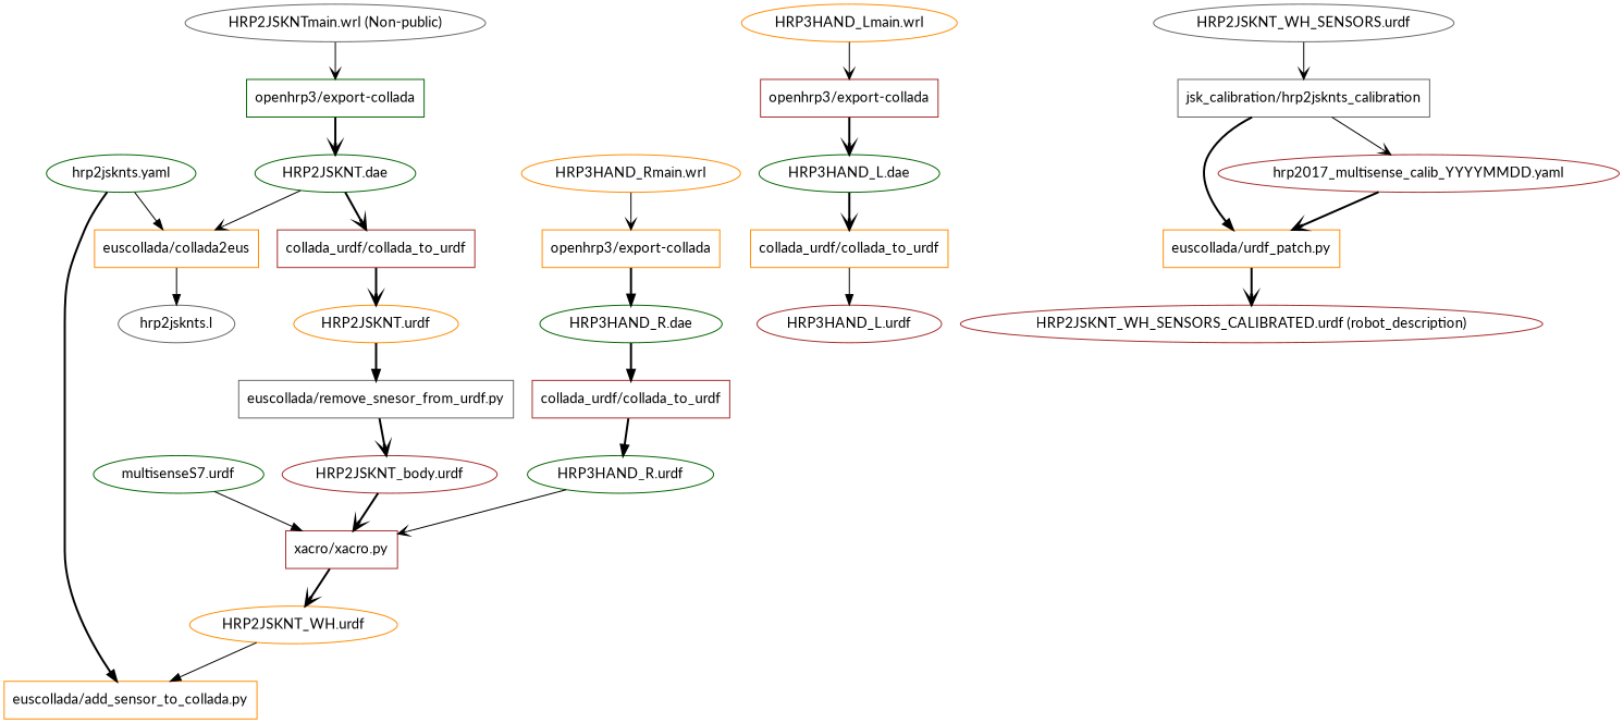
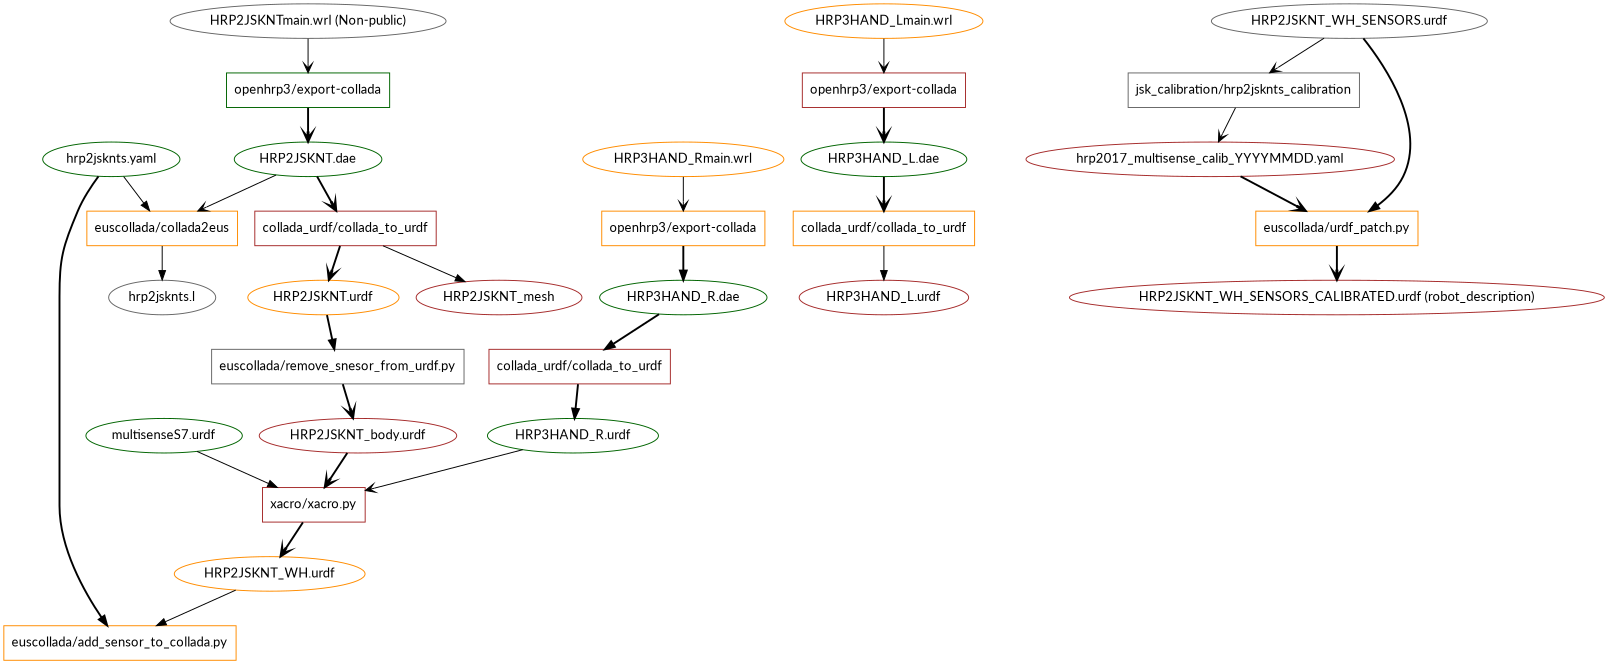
  digraph {
    fontname=Lato
    node [color=darkorange fontname=Lato]
    edge [arrowhead=vee fontname=Lato style=bold]
    n1 [color=darkgreen label="openhrp3/export-collada" shape=box]
    "HRP2JSKNT.dae" [color=darkgreen]
    n3 [label="euscollada/collada2eus" shape=box]
    n4 [color=brown label="collada_urdf/collada_to_urdf" shape=box]
    n5 [color=brown label="openhrp3/export-collada" shape=box]
    "HRP3HAND_L.dae" [color=darkgreen]
    n7 [label="collada_urdf/collada_to_urdf" shape=box]
    n8 [label="openhrp3/export-collada" shape=box]
    "HRP3HAND_R.dae" [color=darkgreen]
    n10 [color=brown label="collada_urdf/collada_to_urdf" shape=box]
    n11 [color=gray40 label="hrp2jsknts.l"]
+   n12 [color=brown label=HRP2JSKNT_mesh]
    "HRP2JSKNT.urdf"
    n14 [color=gray40 label="euscollada/remove_snesor_from_urdf.py" shape=box]
    "HRP3HAND_L.urdf" [color=brown]
    "HRP3HAND_R.urdf" [color=darkgreen]
    n17 [color=brown label="xacro/xacro.py" shape=box]
    "HRP2JSKNT_body.urdf" [color=brown]
    n19 [label="euscollada/add_sensor_to_collada.py" shape=box]
    "HRP2JSKNT_WH_SENSORS.urdf" [color=gray40]
    n21 [color=gray40 label="jsk_calibration/hrp2jsknts_calibration" shape=box]
    n22 [label="euscollada/urdf_patch.py" shape=box]
    "HRP2JSKNT_WH.urdf"
    "hrp2017_multisense_calib_YYYYMMDD.yaml" [color=brown]
    n25 [color=brown label="HRP2JSKNT_WH_SENSORS_CALIBRATED.urdf (robot_description)"]
    n26 [color=gray40 label="HRP2JSKNTmain.wrl (Non-public)"]
    n27 [color=darkgreen label="hrp2jsknts.yaml"]
    n28 [label="HRP3HAND_Rmain.wrl"]
    n29 [label="HRP3HAND_Lmain.wrl"]
    n30 [color=darkgreen label="multisenseS7.urdf"]
    n1 -> "HRP2JSKNT.dae"
    "HRP2JSKNT.dae" -> n3 [style=solid]
    "HRP2JSKNT.dae" -> n4
    n3 -> n11 [arrowhead=normal style=solid]
+   n4 -> n12 [arrowhead=normal style=solid]
    n4 -> "HRP2JSKNT.urdf"
    n5 -> "HRP3HAND_L.dae"
    "HRP3HAND_L.dae" -> n7
    n7 -> "HRP3HAND_L.urdf" [arrowhead=normal style=solid]
    n8 -> "HRP3HAND_R.dae" [arrowhead=normal]
    "HRP3HAND_R.dae" -> n10 [arrowhead=normal]
    n10 -> "HRP3HAND_R.urdf" [arrowhead=normal]
    "HRP2JSKNT.urdf" -> n14 [arrowhead=normal]
    n14 -> "HRP2JSKNT_body.urdf"
    "HRP3HAND_R.urdf" -> n17 [style=solid]
    n17 -> "HRP2JSKNT_WH.urdf"
    "HRP2JSKNT_body.urdf" -> n17
    "HRP2JSKNT_WH_SENSORS.urdf" -> n21 [style=solid]
-   n21 -> n22 [arrowhead=normal]
+   "HRP2JSKNT_WH_SENSORS.urdf" -> n22 [arrowhead=normal]
    n21 -> "hrp2017_multisense_calib_YYYYMMDD.yaml" [style=solid]
    n22 -> n25
    "HRP2JSKNT_WH.urdf" -> n19 [arrowhead=normal style=solid]
    "hrp2017_multisense_calib_YYYYMMDD.yaml" -> n22
    n26 -> n1 [style=solid]
    n27 -> n3 [arrowhead=normal style=solid]
    n27 -> n19 [arrowhead=normal]
    n28 -> n8 [style=solid]
    n29 -> n5 [style=solid]
    n30 -> n17 [arrowhead=normal style=solid]
  }
